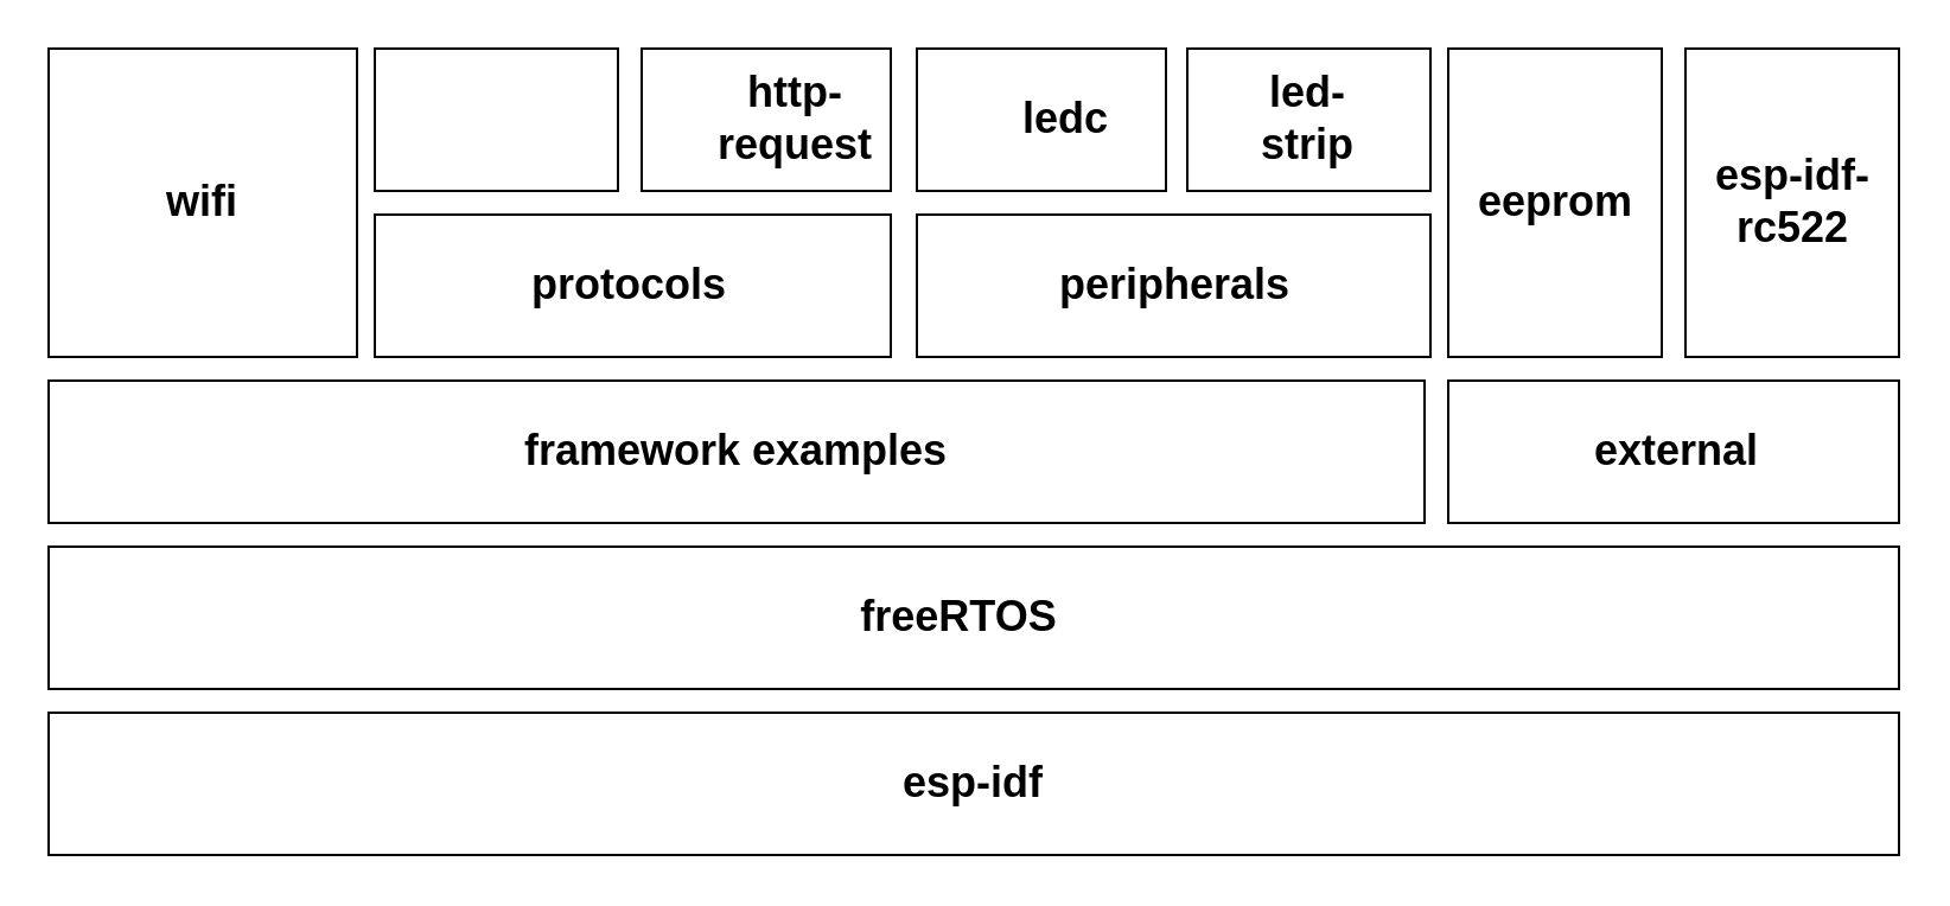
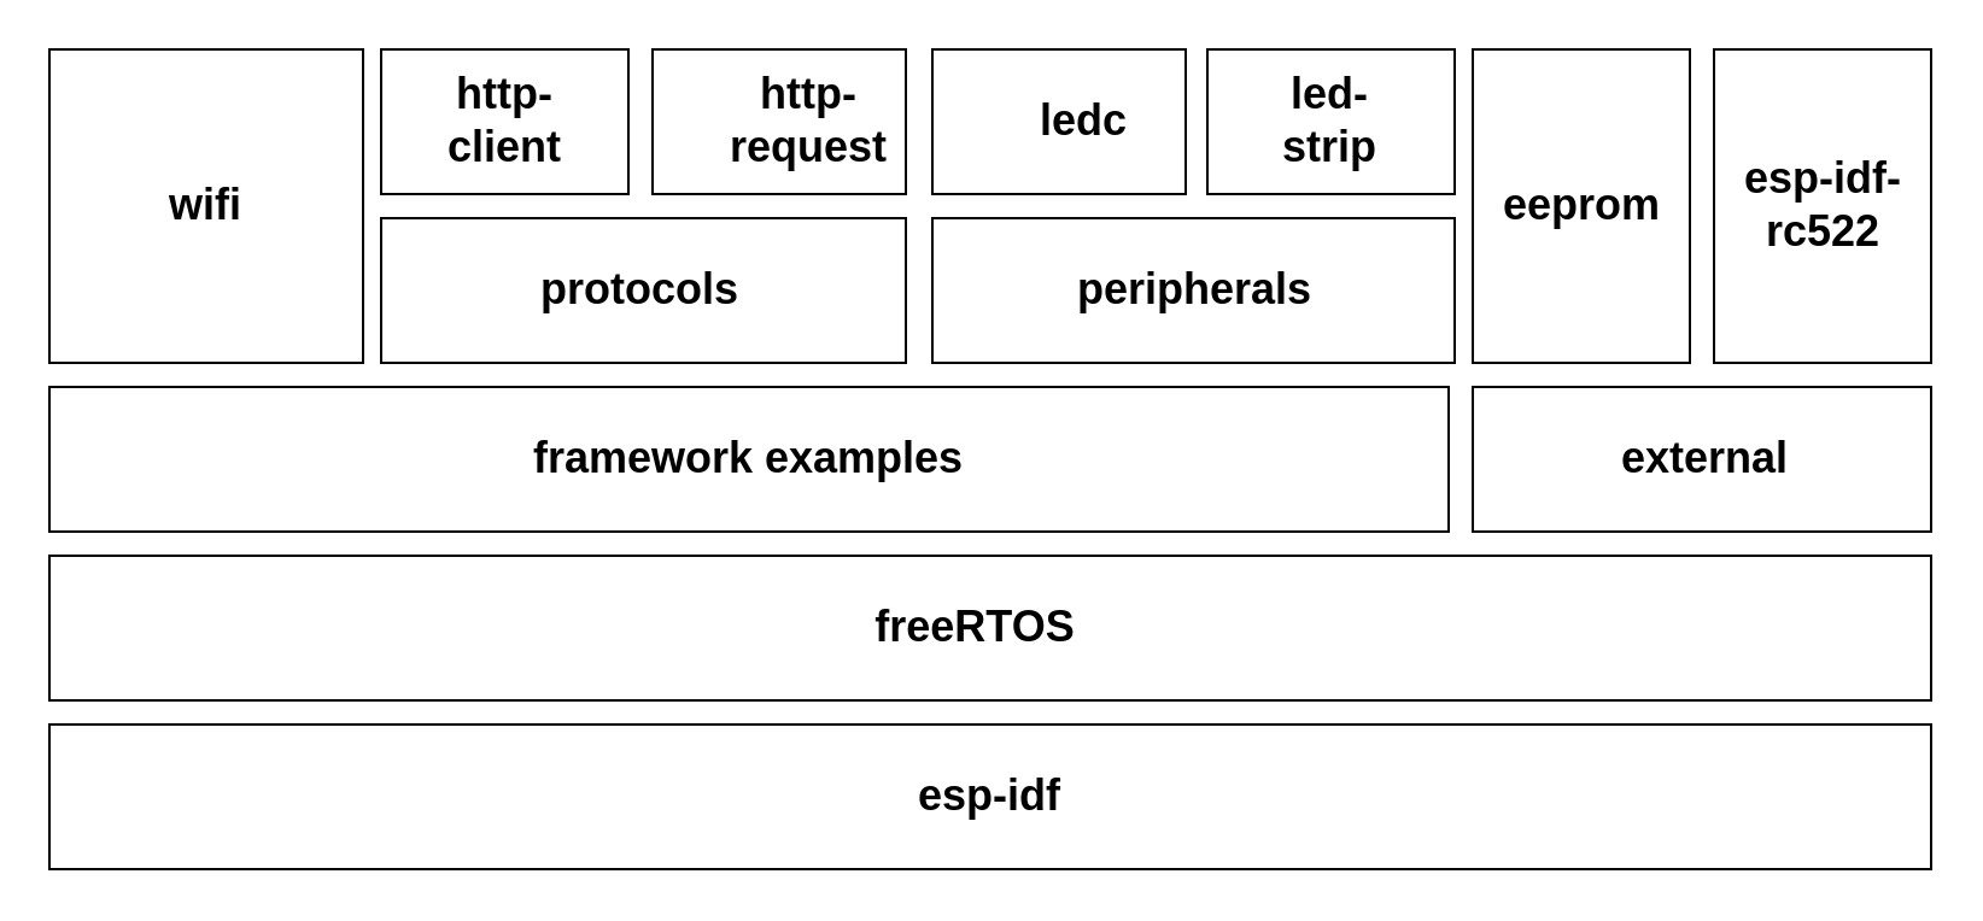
  <mxCell id="0" />
  <mxCell id="1" parent="0" />
  <mxCell id="2" value="" style="rounded=0;whiteSpace=wrap;html=1;" vertex="1" parent="1"><mxGeometry x="20" y="300" width="780" height="60" as="geometry" /></mxCell>
  <mxCell id="3" value="esp-idf" style="text;html=1;strokeColor=none;fillColor=none;align=center;verticalAlign=middle;whiteSpace=wrap;rounded=0;fontStyle=1;fontSize=18;" vertex="1" parent="1"><mxGeometry x="355" y="315" width="110" height="30" as="geometry" /></mxCell>
  <mxCell id="4" value="" style="rounded=0;whiteSpace=wrap;html=1;" vertex="1" parent="1"><mxGeometry x="20" y="230" width="780" height="60" as="geometry" /></mxCell>
  <mxCell id="5" value="freeRTOS" style="text;html=1;strokeColor=none;fillColor=none;align=center;verticalAlign=middle;whiteSpace=wrap;rounded=0;fontStyle=1;fontSize=18;" vertex="1" parent="1"><mxGeometry x="349" y="245" width="110" height="30" as="geometry" /></mxCell>
  <mxCell id="6" value="" style="rounded=0;whiteSpace=wrap;html=1;" vertex="1" parent="1"><mxGeometry x="20" y="160" width="580" height="60" as="geometry" /></mxCell>
  <mxCell id="7" value="" style="rounded=0;whiteSpace=wrap;html=1;" vertex="1" parent="1"><mxGeometry x="610" y="160" width="190" height="60" as="geometry" /></mxCell>
  <mxCell id="8" value="framework examples" style="text;html=1;strokeColor=none;fillColor=none;align=center;verticalAlign=middle;whiteSpace=wrap;rounded=0;fontStyle=1;fontSize=18;" vertex="1" parent="1"><mxGeometry x="30" y="175" width="560" height="30" as="geometry" /></mxCell>
  <mxCell id="9" value="external" style="text;html=1;strokeColor=none;fillColor=none;align=center;verticalAlign=middle;whiteSpace=wrap;rounded=0;fontStyle=1;fontSize=18;" vertex="1" parent="1"><mxGeometry x="630" y="175" width="152.5" height="30" as="geometry" /></mxCell>
  <mxCell id="10" value="" style="rounded=0;whiteSpace=wrap;html=1;" vertex="1" parent="1"><mxGeometry x="710" y="20" width="90" height="130" as="geometry" /></mxCell>
  <mxCell id="11" value="esp-idf-rc522" style="text;html=1;strokeColor=none;fillColor=none;align=center;verticalAlign=middle;whiteSpace=wrap;rounded=0;fontStyle=1;fontSize=18;" vertex="1" parent="1"><mxGeometry x="719" y="70" width="72.5" height="30" as="geometry" /></mxCell>
  <mxCell id="12" value="" style="rounded=0;whiteSpace=wrap;html=1;" vertex="1" parent="1"><mxGeometry x="20" y="20" width="130" height="130" as="geometry" /></mxCell>
  <mxCell id="13" value="" style="rounded=0;whiteSpace=wrap;html=1;" vertex="1" parent="1"><mxGeometry x="157.5" y="90" width="217.5" height="60" as="geometry" /></mxCell>
  <mxCell id="14" value="wifi" style="text;html=1;strokeColor=none;fillColor=none;align=center;verticalAlign=middle;whiteSpace=wrap;rounded=0;fontStyle=1;fontSize=18;" vertex="1" parent="1"><mxGeometry x="25" y="70" width="120" height="30" as="geometry" /></mxCell>
  <mxCell id="15" value="protocols" style="text;html=1;strokeColor=none;fillColor=none;align=center;verticalAlign=middle;whiteSpace=wrap;rounded=0;fontStyle=1;fontSize=18;" vertex="1" parent="1"><mxGeometry x="170" y="105" width="190" height="30" as="geometry" /></mxCell>
  <mxCell id="16" value="" style="rounded=0;whiteSpace=wrap;html=1;" vertex="1" parent="1"><mxGeometry x="270" y="20" width="105" height="60" as="geometry" /></mxCell>
  <mxCell id="17" value="" style="rounded=0;whiteSpace=wrap;html=1;" vertex="1" parent="1"><mxGeometry x="157.5" y="20" width="102.5" height="60" as="geometry" /></mxCell>
  <mxCell id="18" value="" style="rounded=0;whiteSpace=wrap;html=1;" vertex="1" parent="1"><mxGeometry x="610" y="20" width="90" height="130" as="geometry" /></mxCell>
  <mxCell id="19" value="eeprom" style="text;html=1;strokeColor=none;fillColor=none;align=center;verticalAlign=middle;whiteSpace=wrap;rounded=0;fontStyle=1;fontSize=18;" vertex="1" parent="1"><mxGeometry x="619" y="70" width="72.5" height="30" as="geometry" /></mxCell>
  <mxCell id="20" value="" style="rounded=0;whiteSpace=wrap;html=1;" vertex="1" parent="1"><mxGeometry x="386" y="90" width="216.5" height="60" as="geometry" /></mxCell>
+ <mxCell id="21" value="http-client" style="text;html=1;strokeColor=none;fillColor=none;align=center;verticalAlign=middle;whiteSpace=wrap;rounded=0;fontStyle=1;fontSize=18;" vertex="1" parent="1"><mxGeometry x="173.75" y="35" width="70" height="30" as="geometry" /></mxCell>
  <mxCell id="22" value="http-request" style="text;html=1;strokeColor=none;fillColor=none;align=center;verticalAlign=middle;whiteSpace=wrap;rounded=0;fontStyle=1;fontSize=18;" vertex="1" parent="1"><mxGeometry x="300" y="35" width="70" height="30" as="geometry" /></mxCell>
  <mxCell id="23" value="" style="rounded=0;whiteSpace=wrap;html=1;" vertex="1" parent="1"><mxGeometry x="386" y="20" width="105" height="60" as="geometry" /></mxCell>
  <mxCell id="24" value="" style="rounded=0;whiteSpace=wrap;html=1;" vertex="1" parent="1"><mxGeometry x="500" y="20" width="102.5" height="60" as="geometry" /></mxCell>
  <mxCell id="25" value="ledc" style="text;html=1;strokeColor=none;fillColor=none;align=center;verticalAlign=middle;whiteSpace=wrap;rounded=0;fontStyle=1;fontSize=18;" vertex="1" parent="1"><mxGeometry x="414" y="35" width="70" height="30" as="geometry" /></mxCell>
  <mxCell id="26" value="led-strip" style="text;html=1;strokeColor=none;fillColor=none;align=center;verticalAlign=middle;whiteSpace=wrap;rounded=0;fontStyle=1;fontSize=18;" vertex="1" parent="1"><mxGeometry x="516.25" y="35" width="70" height="30" as="geometry" /></mxCell>
  <mxCell id="27" value="peripherals" style="text;html=1;strokeColor=none;fillColor=none;align=center;verticalAlign=middle;whiteSpace=wrap;rounded=0;fontStyle=1;fontSize=18;" vertex="1" parent="1"><mxGeometry x="400" y="105" width="190" height="30" as="geometry" /></mxCell>
